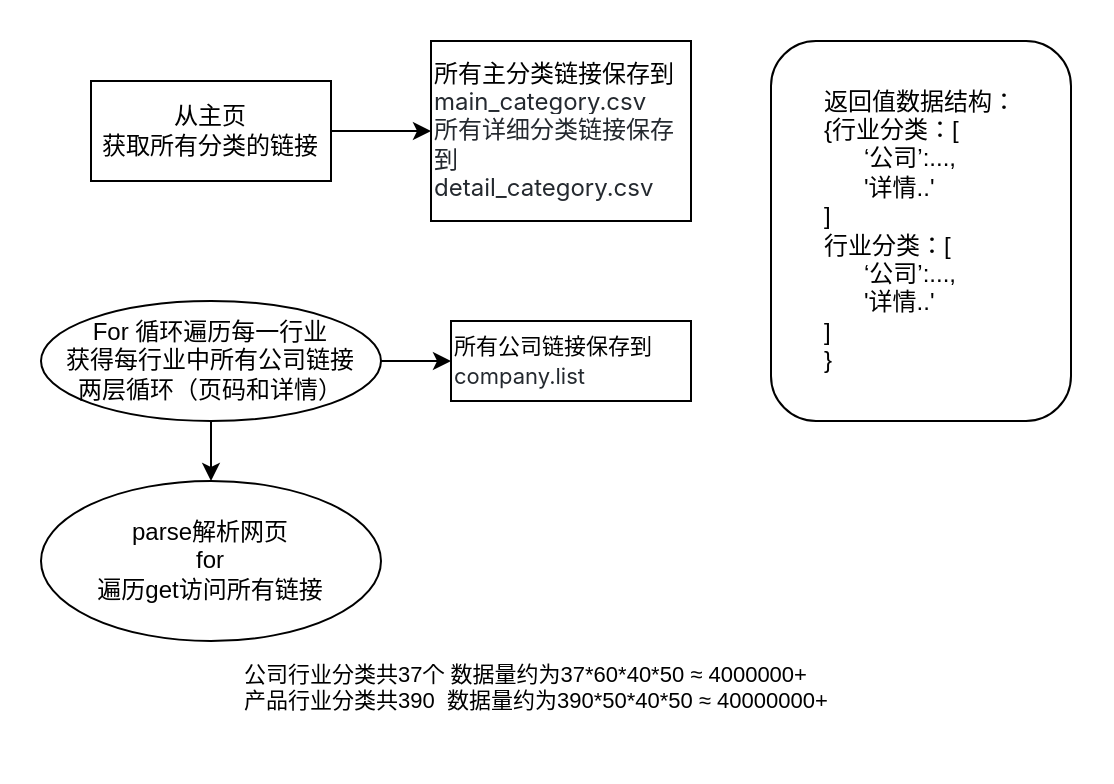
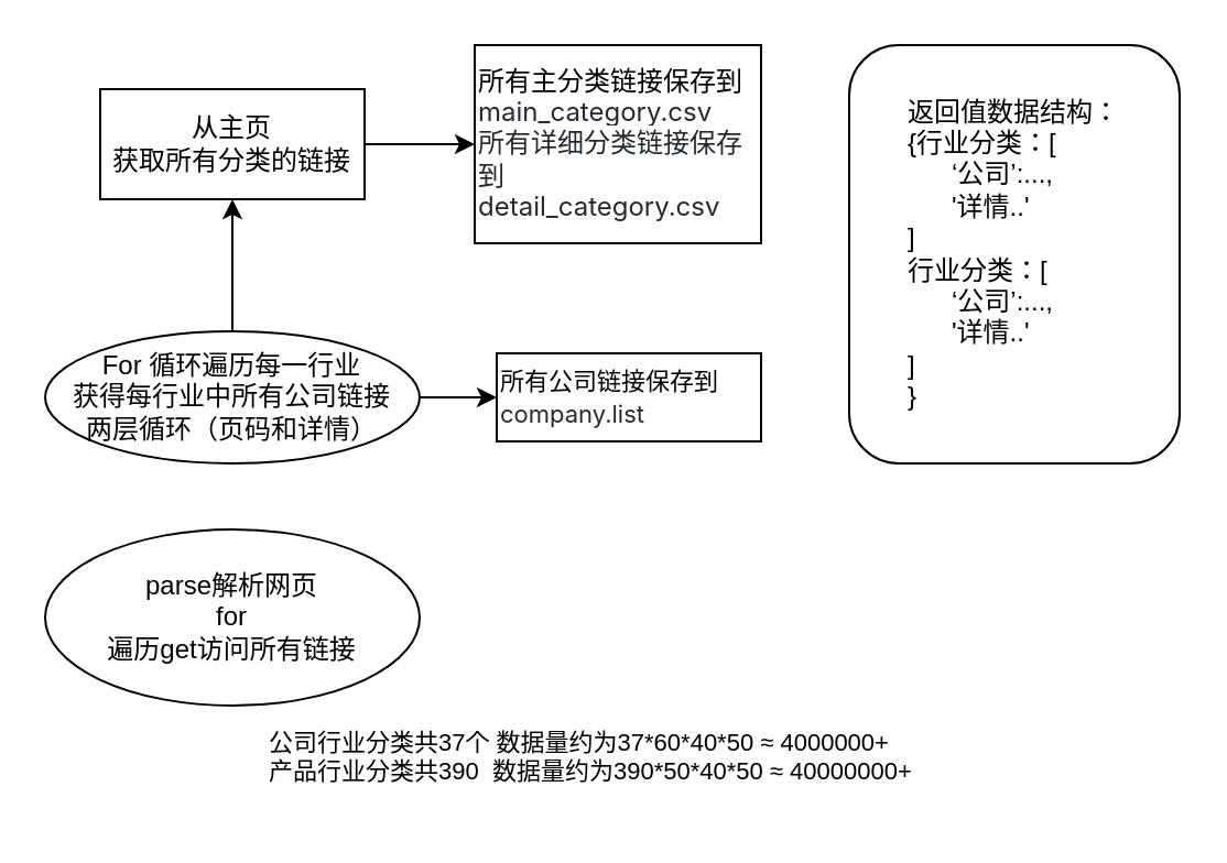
  <mxCell id="0" />
  <mxCell id="1" parent="0" />
  <mxCell id="2" value="" style="edgeStyle=orthogonalEdgeStyle;rounded=0;orthogonalLoop=1;jettySize=auto;html=1;fontSize=12;" edge="1" parent="1" source="3" target="9"><mxGeometry relative="1" as="geometry" /></mxCell>
  <mxCell id="3" value="&lt;font style=&quot;vertical-align: inherit;&quot;&gt;&lt;font style=&quot;vertical-align: inherit;&quot;&gt;&lt;font style=&quot;vertical-align: inherit;&quot;&gt;&lt;font style=&quot;vertical-align: inherit;&quot;&gt;&lt;font style=&quot;vertical-align: inherit;&quot;&gt;&lt;font style=&quot;vertical-align: inherit;&quot;&gt;&lt;font style=&quot;vertical-align: inherit;&quot;&gt;&lt;font style=&quot;vertical-align: inherit;&quot;&gt;从主页&lt;/font&gt;&lt;/font&gt;&lt;br&gt;&lt;font style=&quot;vertical-align: inherit;&quot;&gt;&lt;font style=&quot;vertical-align: inherit;&quot;&gt;获取所有分类的链接&lt;/font&gt;&lt;/font&gt;&lt;/font&gt;&lt;/font&gt;&lt;/font&gt;&lt;/font&gt;&lt;br&gt;&lt;/font&gt;&lt;/font&gt;" style="rounded=0;whiteSpace=wrap;html=1;" parent="1" vertex="1"><mxGeometry x="45" y="40" width="120" height="50" as="geometry" /></mxCell>
- <mxCell id="4" value="" style="edgeStyle=orthogonalEdgeStyle;rounded=0;orthogonalLoop=1;jettySize=auto;html=1;fontSize=12;" edge="1" parent="1" source="6" target="7"><mxGeometry relative="1" as="geometry" /></mxCell>
+ <mxCell id="4" value="" style="edgeStyle=orthogonalEdgeStyle;rounded=0;orthogonalLoop=1;jettySize=auto;html=1;fontSize=12;" edge="1" parent="1" source="6" target="3"><mxGeometry relative="1" as="geometry" /></mxCell>
  <mxCell id="5" value="" style="edgeStyle=orthogonalEdgeStyle;rounded=0;orthogonalLoop=1;jettySize=auto;html=1;fontSize=12;" edge="1" parent="1" source="6" target="10"><mxGeometry relative="1" as="geometry" /></mxCell>
  <mxCell id="6" value="&lt;font style=&quot;vertical-align: inherit;&quot;&gt;&lt;font style=&quot;vertical-align: inherit;&quot;&gt;For 循环遍历每一行业&lt;br&gt;获得每行业中所有公司链接&lt;br&gt;两层循环（页码和详情）&lt;br&gt;&lt;/font&gt;&lt;/font&gt;" style="ellipse;whiteSpace=wrap;html=1;rounded=0;" parent="1" vertex="1"><mxGeometry x="20" y="150" width="170" height="60" as="geometry" /></mxCell>
  <mxCell id="7" value="parse解析网页&lt;br&gt;for &lt;br&gt;遍历get访问所有链接" style="ellipse;whiteSpace=wrap;html=1;align=center;" parent="1" vertex="1"><mxGeometry x="20" y="240" width="170" height="80" as="geometry" /></mxCell>
  <mxCell id="8" value="&lt;div style=&quot;text-align: left;&quot;&gt;&lt;span style=&quot;background-color: initial;&quot;&gt;返回值数据结构：&lt;/span&gt;&lt;/div&gt;&lt;div style=&quot;text-align: left;&quot;&gt;&lt;span style=&quot;background-color: initial;&quot;&gt;{行业分类：[&lt;/span&gt;&lt;/div&gt;&lt;div style=&quot;text-align: left;&quot;&gt;&lt;span style=&quot;background-color: initial;&quot;&gt;&amp;nbsp; &amp;nbsp; &amp;nbsp; ‘公司’:...,&lt;/span&gt;&lt;/div&gt;&lt;div style=&quot;text-align: left;&quot;&gt;&lt;span style=&quot;background-color: initial;&quot;&gt;&amp;nbsp; &amp;nbsp; &amp;nbsp; '详情..'&lt;/span&gt;&lt;/div&gt;&lt;div style=&quot;text-align: left;&quot;&gt;&lt;span style=&quot;background-color: initial;&quot;&gt;]&lt;/span&gt;&lt;/div&gt;&lt;div style=&quot;text-align: left;&quot;&gt;&lt;div&gt;&lt;span style=&quot;background-color: initial;&quot;&gt;行业分类：[&lt;/span&gt;&lt;/div&gt;&lt;div&gt;&lt;span style=&quot;background-color: initial;&quot;&gt;&amp;nbsp; &amp;nbsp; &amp;nbsp; ‘公司’:...,&lt;/span&gt;&lt;/div&gt;&lt;div&gt;&lt;span style=&quot;background-color: initial;&quot;&gt;&amp;nbsp; &amp;nbsp; &amp;nbsp; '详情..'&lt;/span&gt;&lt;/div&gt;&lt;div&gt;&lt;span style=&quot;background-color: initial;&quot;&gt;]&lt;/span&gt;&lt;/div&gt;&lt;/div&gt;&lt;div style=&quot;text-align: left;&quot;&gt;&lt;span style=&quot;background-color: initial;&quot;&gt;}&lt;/span&gt;&lt;/div&gt;" style="rounded=1;whiteSpace=wrap;html=1;" parent="1" vertex="1"><mxGeometry x="385" y="20" width="150" height="190" as="geometry" /></mxCell>
  <mxCell id="9" value="&lt;font style=&quot;font-size: 12px;&quot;&gt;所有主分类链接保存到&lt;span style=&quot;color: rgb(36, 41, 47); font-family: -apple-system, BlinkMacSystemFont, &amp;quot;Segoe UI&amp;quot;, Helvetica, Arial, sans-serif, &amp;quot;Apple Color Emoji&amp;quot;, &amp;quot;Segoe UI Emoji&amp;quot;; background-color: rgb(255, 255, 255);&quot;&gt;main_category.csv&lt;br&gt;&lt;/span&gt;&lt;span style=&quot;color: rgb(36, 41, 47); font-family: -apple-system, BlinkMacSystemFont, &amp;quot;Segoe UI&amp;quot;, Helvetica, Arial, sans-serif, &amp;quot;Apple Color Emoji&amp;quot;, &amp;quot;Segoe UI Emoji&amp;quot;; background-color: rgb(255, 255, 255);&quot;&gt;所有详细分类链接保存到&lt;/span&gt;&lt;br style=&quot;color: rgb(36, 41, 47); font-family: -apple-system, BlinkMacSystemFont, &amp;quot;Segoe UI&amp;quot;, Helvetica, Arial, sans-serif, &amp;quot;Apple Color Emoji&amp;quot;, &amp;quot;Segoe UI Emoji&amp;quot;;&quot;&gt;&lt;span style=&quot;color: rgb(36, 41, 47); font-family: -apple-system, BlinkMacSystemFont, &amp;quot;Segoe UI&amp;quot;, Helvetica, Arial, sans-serif, &amp;quot;Apple Color Emoji&amp;quot;, &amp;quot;Segoe UI Emoji&amp;quot;; background-color: rgb(255, 255, 255);&quot;&gt;detail_category.csv&lt;/span&gt;&lt;span style=&quot;color: rgb(36, 41, 47); font-family: -apple-system, BlinkMacSystemFont, &amp;quot;Segoe UI&amp;quot;, Helvetica, Arial, sans-serif, &amp;quot;Apple Color Emoji&amp;quot;, &amp;quot;Segoe UI Emoji&amp;quot;; background-color: rgb(255, 255, 255);&quot;&gt;&lt;br&gt;&lt;/span&gt;&lt;/font&gt;" style="whiteSpace=wrap;html=1;rounded=0;align=left;" vertex="1" parent="1"><mxGeometry x="215" y="20" width="130" height="90" as="geometry" /></mxCell>
  <mxCell id="10" value="&lt;font style=&quot;font-size: 11px;&quot;&gt;所有公司链接保存到&lt;span style=&quot;color: rgb(36, 41, 47); font-family: -apple-system, BlinkMacSystemFont, &amp;quot;Segoe UI&amp;quot;, Helvetica, Arial, sans-serif, &amp;quot;Apple Color Emoji&amp;quot;, &amp;quot;Segoe UI Emoji&amp;quot;; background-color: rgb(255, 255, 255); font-size: 11px;&quot;&gt;company.list&lt;/span&gt;&lt;/font&gt;" style="whiteSpace=wrap;html=1;rounded=0;align=left;" vertex="1" parent="1"><mxGeometry x="225" width="120" height="40" as="geometry" y="160" /></mxCell>
  <mxCell id="11" value="&lt;font style=&quot;vertical-align: inherit;&quot;&gt;&lt;font style=&quot;vertical-align: inherit;&quot;&gt;&lt;font style=&quot;vertical-align: inherit;&quot;&gt;&lt;font style=&quot;vertical-align: inherit;&quot;&gt;公司行业分类共37个 数据量约为37*60*40*50 ≈ 4000000+&lt;/font&gt;&lt;/font&gt;&lt;br&gt;产品行业分类共390&amp;nbsp; 数据量约为390*50*40*50 ≈ 40000000+&lt;br&gt;&amp;nbsp;&lt;/font&gt;&lt;/font&gt;" style="text;html=1;align=left;verticalAlign=middle;resizable=0;points=[];autosize=1;strokeColor=none;fillColor=none;fontSize=11;" vertex="1" parent="1"><mxGeometry x="120" y="330" width="330" height="40" as="geometry" /></mxCell>
